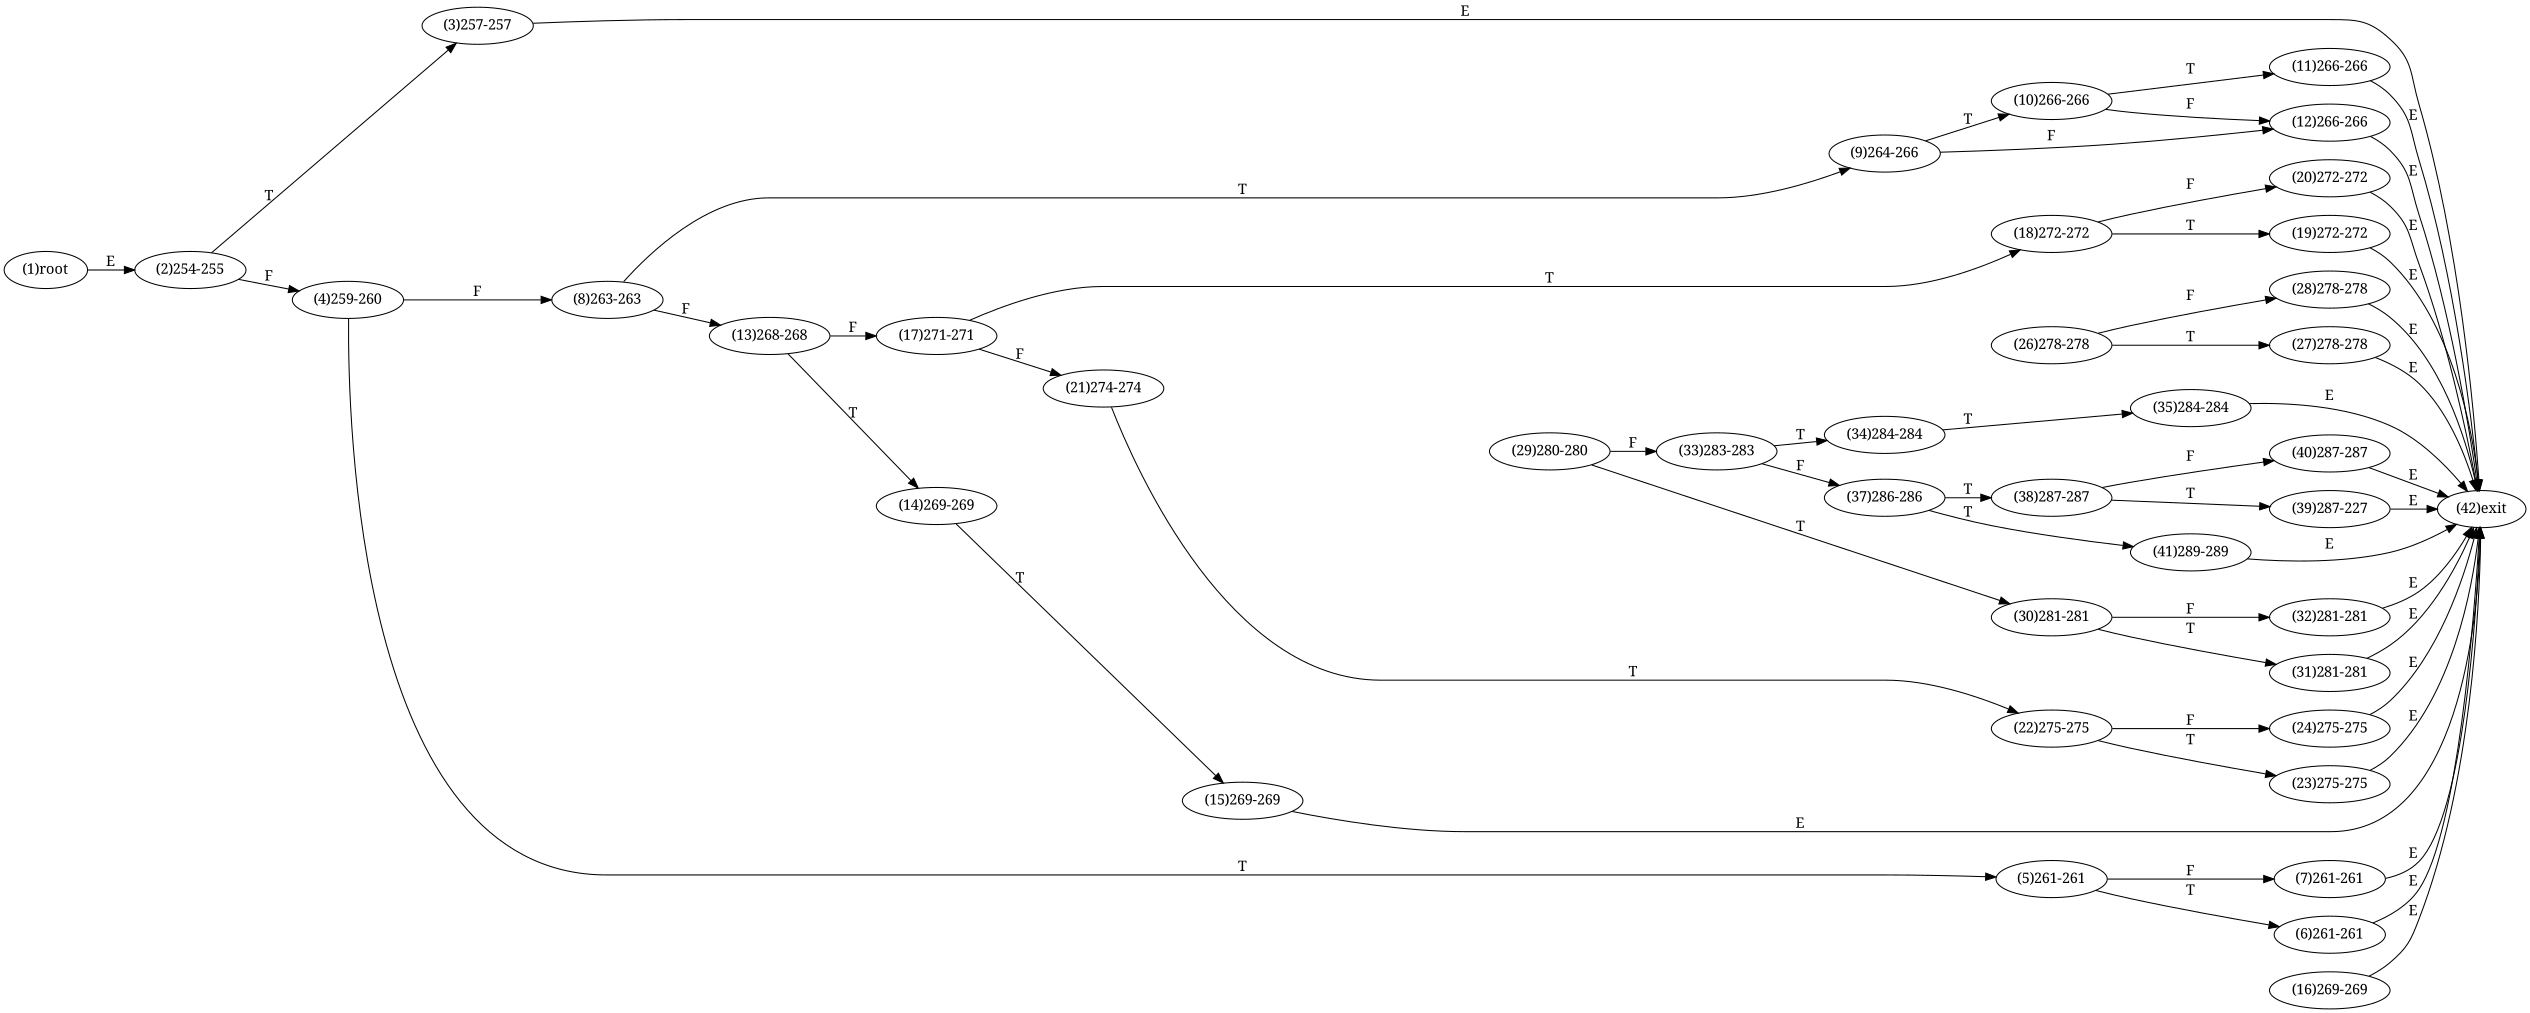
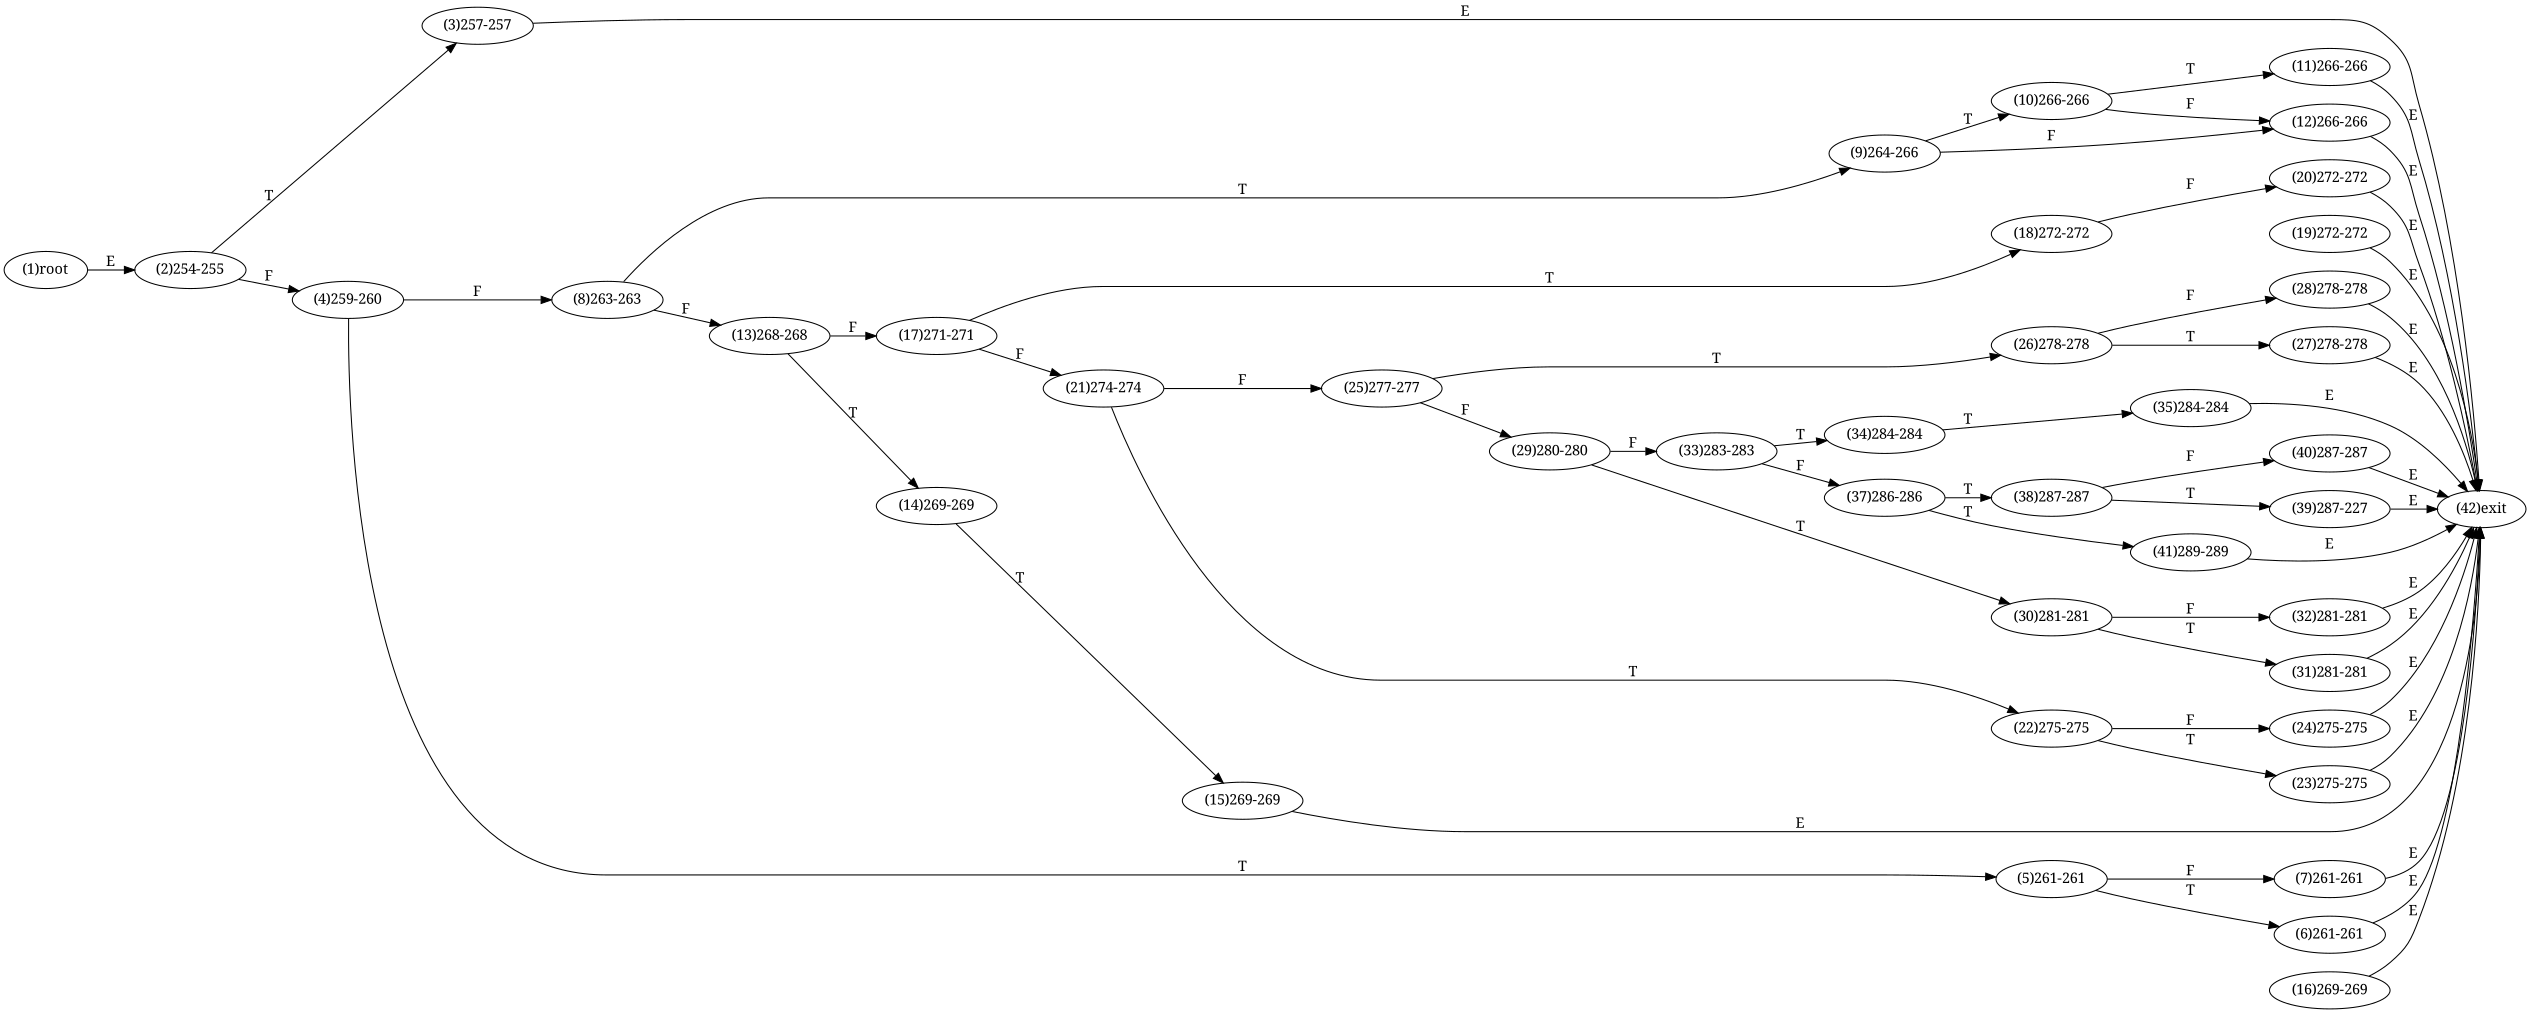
  digraph {
    fontname="Noto Serif"
    rankdir=LR
    node [fontname="Noto Serif"]
    edge [fontname="Noto Serif"]
    n1 [label="(1)root"]
    n2 [label="(2)254-255"]
    n3 [label="(3)257-257"]
    n4 [label="(4)259-260"]
    n5 [label="(42)exit"]
    n6 [label="(5)261-261"]
    n7 [label="(8)263-263"]
    n8 [label="(6)261-261"]
    n9 [label="(7)261-261"]
    n10 [label="(9)264-266"]
    n11 [label="(13)268-268"]
    n12 [label="(10)266-266"]
    n13 [label="(12)266-266"]
    n14 [label="(14)269-269"]
    n15 [label="(17)271-271"]
    n16 [label="(11)266-266"]
    n17 [label="(15)269-269"]
    n18 [label="(18)272-272"]
    n19 [label="(21)274-274"]
    n20 [label="(16)269-269"]
    n21 [label="(19)272-272"]
    n22 [label="(20)272-272"]
    n23 [label="(22)275-275"]
+   n24 [label="(25)277-277"]
    n25 [label="(23)275-275"]
    n26 [label="(24)275-275"]
    n27 [label="(26)278-278"]
    n28 [label="(29)280-280"]
    n29 [label="(27)278-278"]
    n30 [label="(28)278-278"]
    n31 [label="(30)281-281"]
    n32 [label="(33)283-283"]
    n33 [label="(31)281-281"]
    n34 [label="(32)281-281"]
    n35 [label="(34)284-284"]
    n36 [label="(37)286-286"]
    n37 [label="(35)284-284"]
    n38 [label="(38)287-287"]
    n39 [label="(41)289-289"]
    n40 [label="(39)287-227"]
    n41 [label="(40)287-287"]
    n1 -> n2 [label=E]
    n2 -> n3 [label=T]
    n2 -> n4 [label=F]
    n3 -> n5 [label=E]
    n4 -> n6 [label=T]
    n4 -> n7 [label=F]
    n6 -> n8 [label=T]
    n6 -> n9 [label=F]
    n7 -> n10 [label=T]
    n7 -> n11 [label=F]
    n8 -> n5 [label=E]
    n9 -> n5 [label=E]
    n10 -> n12 [label=T]
    n10 -> n13 [label=F]
    n11 -> n14 [label=T]
    n11 -> n15 [label=F]
    n12 -> n13 [label=F]
    n12 -> n16 [label=T]
    n13 -> n5 [label=E]
    n14 -> n17 [label=T]
    n15 -> n18 [label=T]
    n15 -> n19 [label=F]
    n16 -> n5 [label=E]
    n17 -> n5 [label=E]
-   n18 -> n21 [label=T]
    n18 -> n22 [label=F]
    n19 -> n23 [label=T]
+   n19 -> n24 [label=F]
    n20 -> n5 [label=E]
    n21 -> n5 [label=E]
    n22 -> n5 [label=E]
    n23 -> n25 [label=T]
    n23 -> n26 [label=F]
+   n24 -> n27 [label=T]
+   n24 -> n28 [label=F]
    n25 -> n5 [label=E]
    n26 -> n5 [label=E]
    n27 -> n29 [label=T]
    n27 -> n30 [label=F]
    n28 -> n31 [label=T]
    n28 -> n32 [label=F]
    n29 -> n5 [label=E]
    n30 -> n5 [label=E]
    n31 -> n33 [label=T]
    n31 -> n34 [label=F]
    n32 -> n35 [label=T]
    n32 -> n36 [label=F]
    n33 -> n5 [label=E]
    n34 -> n5 [label=E]
    n35 -> n37 [label=T]
    n36 -> n38 [label=T]
    n36 -> n39 [label=T]
    n37 -> n5 [label=E]
    n38 -> n40 [label=T]
    n38 -> n41 [label=F]
    n39 -> n5 [label=E]
    n40 -> n5 [label=E]
    n41 -> n5 [label=E]
  }
